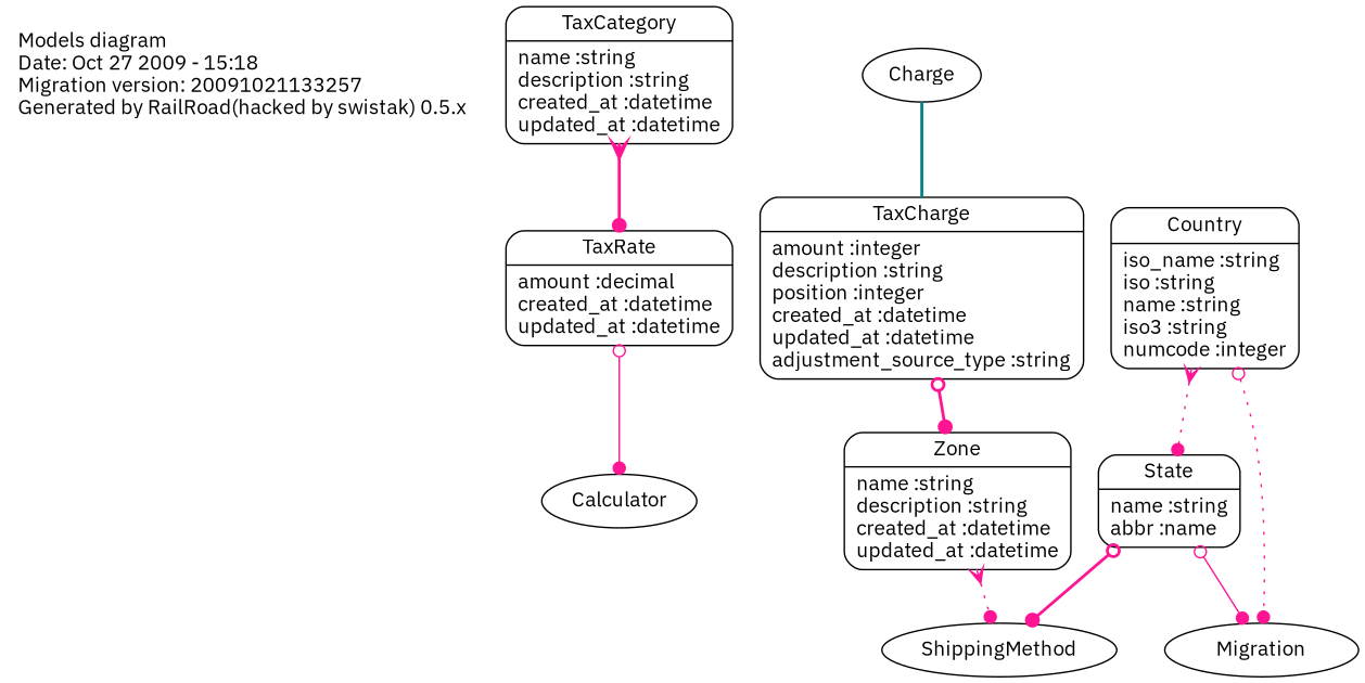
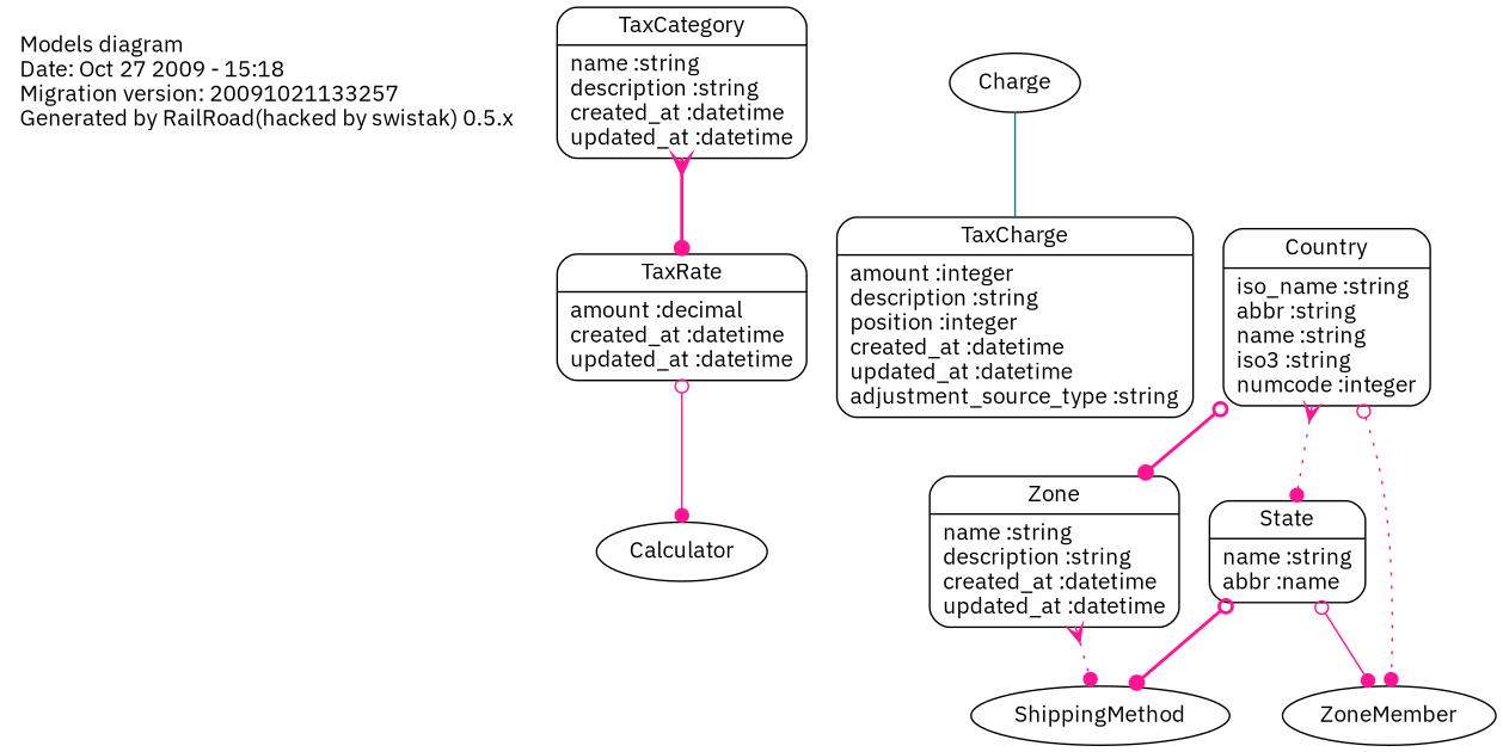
  digraph {
    fontname="IBM Plex Sans"
    splines=true
    node [fontname="IBM Plex Sans" shape=Mrecord]
    edge [arrowhead=dot arrowtail=odot color=deeppink dir=both fontname="IBM Plex Sans" style=solid]
    n1 [fontsize=14 label="Models diagram\lDate: Oct 27 2009 - 15:18\lMigration version: 20091021133257\lGenerated by RailRoad(hacked by swistak) 0.5.x\l" shape=plaintext]
    n2 [label="{TaxRate|amount :decimal\lcreated_at :datetime\lupdated_at :datetime\l}"]
    Calculator [shape=""]
    n4 [label="{TaxCategory|name :string\ldescription :string\lcreated_at :datetime\lupdated_at :datetime\l}"]
    n5 [label="{Zone|name :string\ldescription :string\lcreated_at :datetime\lupdated_at :datetime\l}"]
    ShippingMethod [shape=""]
-   ZoneMember [label=Migration shape=""]
+   ZoneMember [shape=""]
    n8 [label="{State|name :string\labbr :name\l}"]
-   n9 [label="{Country|iso_name :string\liso :string\lname :string\liso3 :string\lnumcode :integer\l}"]
+   n9 [label="{Country|iso_name :string\labbr :string\lname :string\liso3 :string\lnumcode :integer\l}"]
    n10 [label="{TaxCharge|amount :integer\ldescription :string\lposition :integer\lcreated_at :datetime\lupdated_at :datetime\ladjustment_source_type :string\l}"]
    Charge [shape=""]
    n2 -> Calculator
    n4 -> n2 [arrowtail=crow style=bold]
    n5 -> ShippingMethod [arrowtail=crow style=dotted]
    n8 -> ShippingMethod [style=bold]
    n8 -> ZoneMember
-   n10 -> n5 [style=bold]
+   n9 -> n5 [style=bold]
    n9 -> ZoneMember [style=dotted]
    n9 -> n8 [arrowtail=crow style=dotted]
-   Charge -> n10 [arrowhead=none arrowtail=onormal color=teal style=bold dir=""]
+   Charge -> n10 [arrowhead=none arrowtail=onormal color=teal dir=""]
  }
